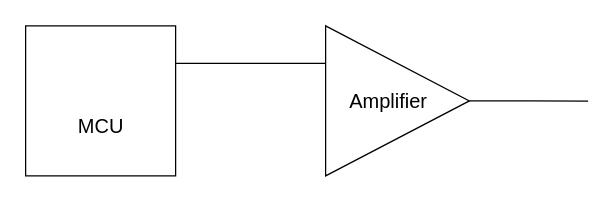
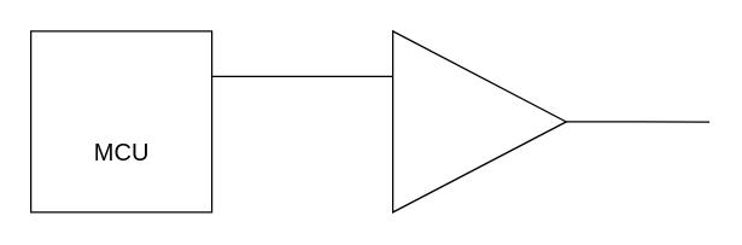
  <mxCell id="0" />
  <mxCell id="1" parent="0" />
  <mxCell id="2" style="edgeStyle=orthogonalEdgeStyle;rounded=0;orthogonalLoop=1;jettySize=auto;html=1;exitX=1;exitY=0.5;exitDx=0;exitDy=0;endArrow=none;endFill=0;" edge="1" parent="1" source="3"><mxGeometry relative="1" as="geometry"><mxPoint x="470" y="80.238" as="targetPoint" /></mxGeometry></mxCell>
  <mxCell id="3" value="" style="triangle;whiteSpace=wrap;html=1;" vertex="1" parent="1"><mxGeometry x="260" y="20" width="115" height="120" as="geometry" /></mxCell>
- <mxCell id="4" value="&lt;font style=&quot;font-size: 16px&quot;&gt;Amplifier&lt;/font&gt;" style="text;html=1;align=center;verticalAlign=middle;resizable=0;points=[];autosize=1;strokeColor=none;" vertex="1" parent="1"><mxGeometry x="270" y="70" width="80" height="20" as="geometry" /></mxCell>
  <mxCell id="5" style="edgeStyle=orthogonalEdgeStyle;rounded=0;orthogonalLoop=1;jettySize=auto;html=1;exitX=1;exitY=0.25;exitDx=0;exitDy=0;entryX=0;entryY=0.25;entryDx=0;entryDy=0;endArrow=none;endFill=0;" edge="1" parent="1" source="6" target="3"><mxGeometry relative="1" as="geometry" /></mxCell>
  <mxCell id="6" value="" style="rounded=0;whiteSpace=wrap;html=1;" vertex="1" parent="1"><mxGeometry x="20" y="20" width="120" height="120" as="geometry" /></mxCell>
  <mxCell id="7" value="&lt;font style=&quot;font-size: 16px&quot;&gt;MCU&lt;/font&gt;" style="text;html=1;align=center;verticalAlign=middle;resizable=0;points=[];autosize=1;strokeColor=none;" vertex="1" parent="1"><mxGeometry x="55" y="90" width="50" height="20" as="geometry" /></mxCell>
